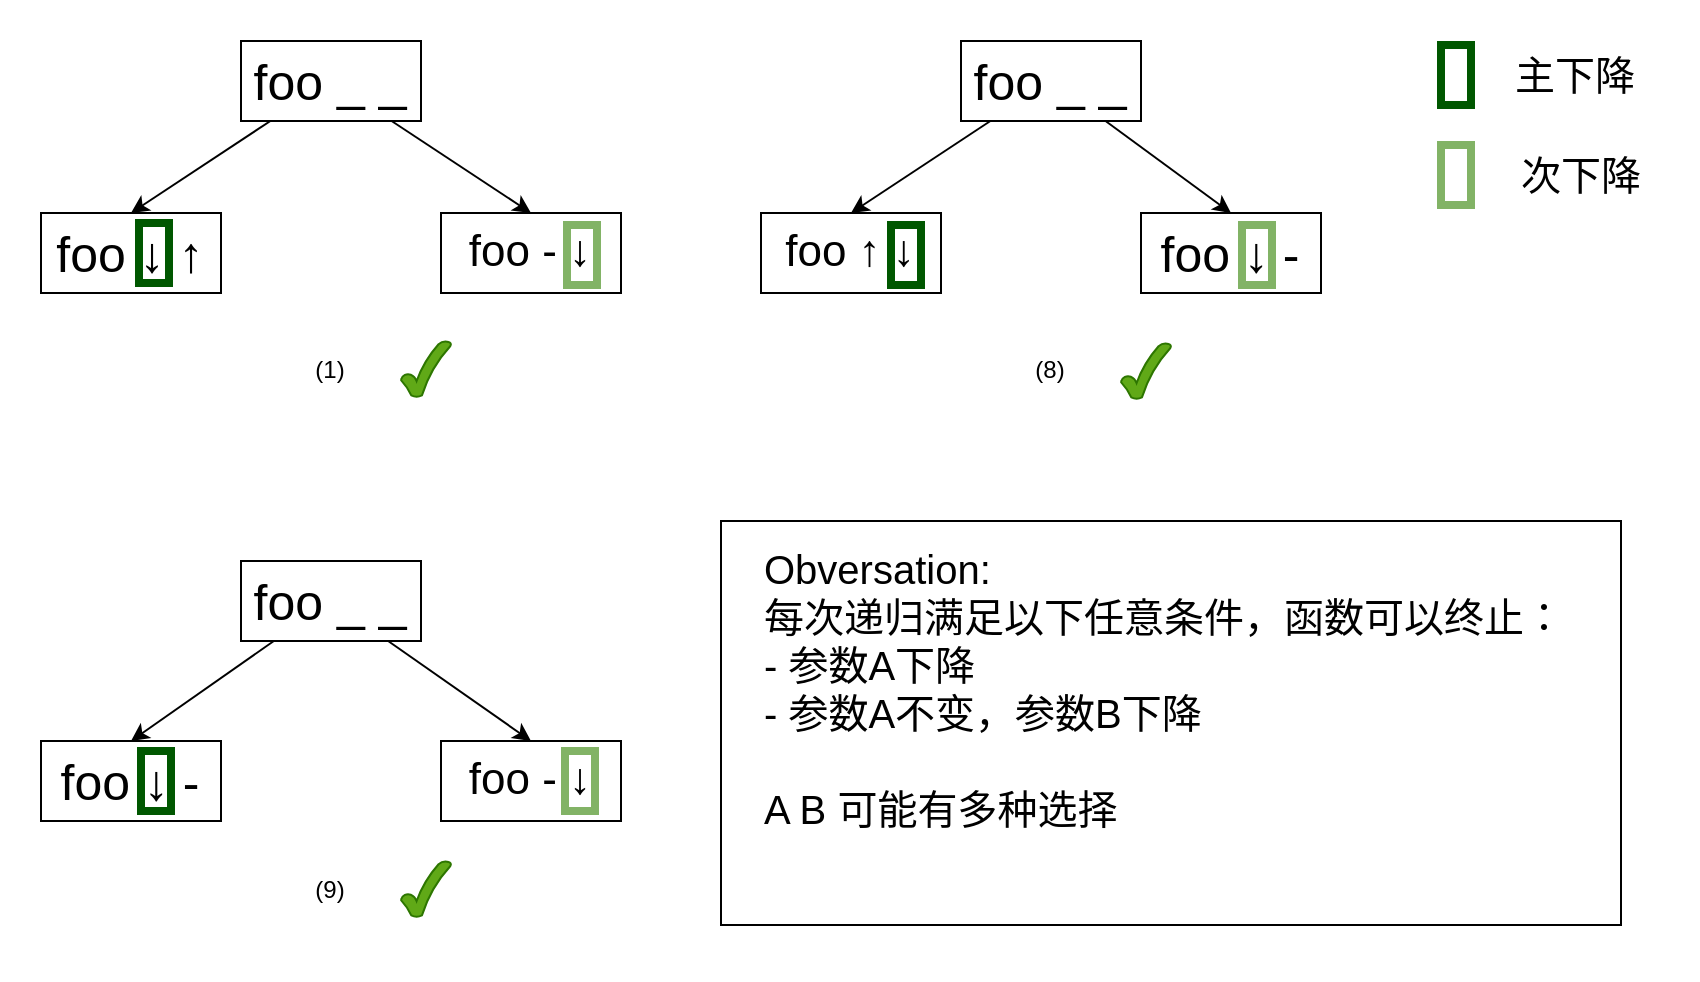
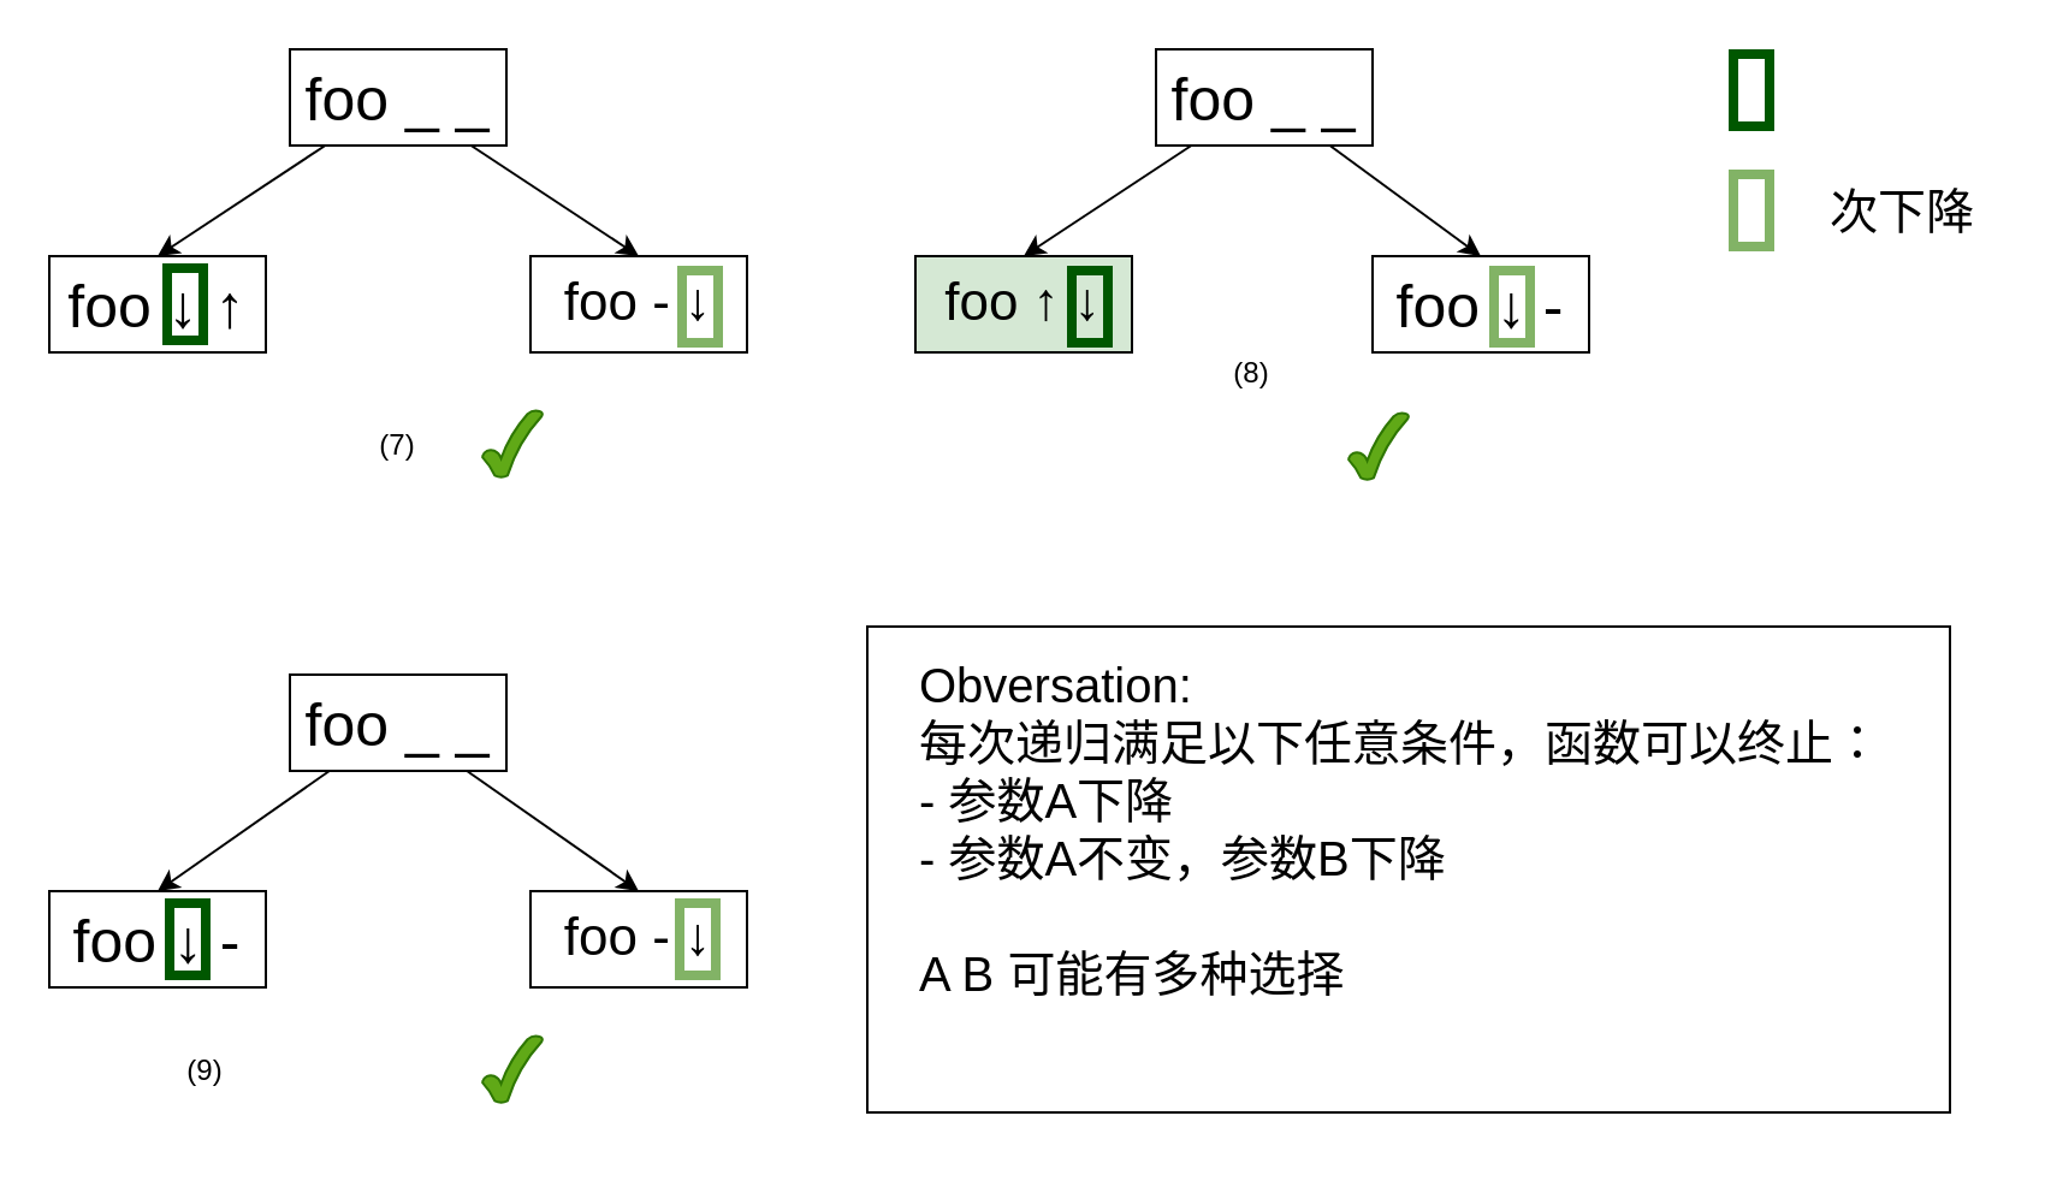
  <mxCell id="0" />
  <mxCell id="1" parent="0" />
  <mxCell id="2" style="edgeStyle=none;rounded=0;orthogonalLoop=1;jettySize=auto;html=1;entryX=0.5;entryY=0;entryDx=0;entryDy=0;" parent="1" source="4" target="5" edge="1"><mxGeometry relative="1" as="geometry" /></mxCell>
  <mxCell id="3" style="edgeStyle=none;rounded=0;orthogonalLoop=1;jettySize=auto;html=1;entryX=0.5;entryY=0;entryDx=0;entryDy=0;" parent="1" source="4" target="6" edge="1"><mxGeometry relative="1" as="geometry" /></mxCell>
  <mxCell id="4" value="foo _ _" style="rounded=0;whiteSpace=wrap;html=1;fontSize=25;" parent="1" vertex="1"><mxGeometry x="120" y="280" width="90" height="40" as="geometry" /></mxCell>
  <mxCell id="5" value="foo&amp;nbsp;↓&amp;nbsp;-" style="rounded=0;whiteSpace=wrap;html=1;fontSize=25;" parent="1" vertex="1"><mxGeometry x="20" y="370" width="90" height="40" as="geometry" /></mxCell>
  <mxCell id="6" value="foo - ↓" style="rounded=0;whiteSpace=wrap;html=1;fontSize=22;" parent="1" vertex="1"><mxGeometry x="220" y="370" width="90" height="40" as="geometry" /></mxCell>
  <mxCell id="7" style="edgeStyle=none;rounded=0;orthogonalLoop=1;jettySize=auto;html=1;entryX=0.5;entryY=0;entryDx=0;entryDy=0;" parent="1" source="9" target="10" edge="1"><mxGeometry relative="1" as="geometry" /></mxCell>
  <mxCell id="8" style="edgeStyle=none;rounded=0;orthogonalLoop=1;jettySize=auto;html=1;entryX=0.5;entryY=0;entryDx=0;entryDy=0;" parent="1" source="9" target="11" edge="1"><mxGeometry relative="1" as="geometry" /></mxCell>
  <mxCell id="9" value="foo _ _" style="rounded=0;whiteSpace=wrap;html=1;fontSize=25;" parent="1" vertex="1"><mxGeometry x="480" y="20" width="90" height="40" as="geometry" /></mxCell>
  <mxCell id="10" value="foo&amp;nbsp;↓&amp;nbsp;-" style="rounded=0;whiteSpace=wrap;html=1;fontSize=25;" parent="1" vertex="1"><mxGeometry x="570" y="106" width="90" height="40" as="geometry" /></mxCell>
- <mxCell id="11" value="foo ↑ ↓" style="rounded=0;whiteSpace=wrap;html=1;fontSize=22;" parent="1" vertex="1"><mxGeometry x="380" y="106" width="90" height="40" as="geometry" /></mxCell>
+ <mxCell id="11" value="foo ↑ ↓" style="rounded=0;whiteSpace=wrap;html=1;fontSize=22;fillColor=#d5e8d4;" parent="1" vertex="1"><mxGeometry x="380" y="106" width="90" height="40" as="geometry" /></mxCell>
  <mxCell id="12" style="edgeStyle=none;rounded=0;orthogonalLoop=1;jettySize=auto;html=1;entryX=0.5;entryY=0;entryDx=0;entryDy=0;" parent="1" source="14" target="15" edge="1"><mxGeometry relative="1" as="geometry" /></mxCell>
  <mxCell id="13" style="edgeStyle=none;rounded=0;orthogonalLoop=1;jettySize=auto;html=1;entryX=0.5;entryY=0;entryDx=0;entryDy=0;" parent="1" source="14" target="16" edge="1"><mxGeometry relative="1" as="geometry" /></mxCell>
  <mxCell id="14" value="foo _ _" style="rounded=0;whiteSpace=wrap;html=1;fontSize=25;" parent="1" vertex="1"><mxGeometry x="120" y="20" width="90" height="40" as="geometry" /></mxCell>
  <mxCell id="15" value="foo ↓ ↑" style="rounded=0;whiteSpace=wrap;html=1;fontSize=25;" parent="1" vertex="1"><mxGeometry x="20" y="106" width="90" height="40" as="geometry" /></mxCell>
  <mxCell id="16" value="foo - ↓" style="rounded=0;whiteSpace=wrap;html=1;fontSize=22;" parent="1" vertex="1"><mxGeometry x="220" y="106" width="90" height="40" as="geometry" /></mxCell>
- <mxCell id="17" value="(1)" style="text;html=1;strokeColor=none;fillColor=none;align=center;verticalAlign=middle;whiteSpace=wrap;rounded=0;" parent="1" vertex="1"><mxGeometry x="135" y="170" width="60" height="30" as="geometry" /></mxCell>
- <mxCell id="18" value="(8)" style="text;html=1;strokeColor=none;fillColor=none;align=center;verticalAlign=middle;whiteSpace=wrap;rounded=0;" parent="1" vertex="1"><mxGeometry x="495" y="170" width="60" height="30" as="geometry" /></mxCell>
- <mxCell id="19" value="(9)" style="text;html=1;strokeColor=none;fillColor=none;align=center;verticalAlign=middle;whiteSpace=wrap;rounded=0;" parent="1" vertex="1"><mxGeometry x="135" y="430" width="60" height="30" as="geometry" /></mxCell>
+ <mxCell id="17" value="(7)" style="text;html=1;strokeColor=none;fillColor=none;align=center;verticalAlign=middle;whiteSpace=wrap;rounded=0;" parent="1" vertex="1"><mxGeometry x="135" y="170" width="60" height="30" as="geometry" /></mxCell>
+ <mxCell id="18" value="(8)" style="text;html=1;strokeColor=none;fillColor=none;align=center;verticalAlign=middle;whiteSpace=wrap;rounded=0;" parent="1" vertex="1"><mxGeometry x="490" y="140" width="60" height="30" as="geometry" /></mxCell>
+ <mxCell id="19" value="(9)" style="text;html=1;strokeColor=none;fillColor=none;align=center;verticalAlign=middle;whiteSpace=wrap;rounded=0;" parent="1" vertex="1"><mxGeometry x="55" y="430" width="60" height="30" as="geometry" /></mxCell>
  <mxCell id="20" value="" style="verticalLabelPosition=bottom;verticalAlign=top;html=1;shape=mxgraph.basic.tick;fillColor=#60a917;fontColor=#ffffff;strokeColor=#2D7600;" parent="1" vertex="1"><mxGeometry x="200" y="170" width="25" height="28" as="geometry" /></mxCell>
  <mxCell id="21" value="" style="verticalLabelPosition=bottom;verticalAlign=top;html=1;shape=mxgraph.basic.tick;fillColor=#60a917;fontColor=#ffffff;strokeColor=#2D7600;" parent="1" vertex="1"><mxGeometry x="560" y="171" width="25" height="28" as="geometry" /></mxCell>
  <mxCell id="22" value="" style="verticalLabelPosition=bottom;verticalAlign=top;html=1;shape=mxgraph.basic.tick;fillColor=#60a917;fontColor=#ffffff;strokeColor=#2D7600;" parent="1" vertex="1"><mxGeometry x="200" y="430" width="25" height="28" as="geometry" /></mxCell>
  <mxCell id="23" value="" style="rounded=0;whiteSpace=wrap;html=1;strokeWidth=4;strokeColor=#82b366;fillColor=none;" parent="1" vertex="1"><mxGeometry x="283" y="112" width="15" height="30" as="geometry" /></mxCell>
  <mxCell id="24" value="" style="rounded=0;whiteSpace=wrap;html=1;strokeWidth=4;strokeColor=#005700;fillColor=none;fontColor=#ffffff;" parent="1" vertex="1"><mxGeometry x="69" y="111" width="15" height="30" as="geometry" /></mxCell>
  <mxCell id="25" value="" style="rounded=0;whiteSpace=wrap;html=1;strokeWidth=4;strokeColor=#005700;fillColor=none;fontColor=#ffffff;" parent="1" vertex="1"><mxGeometry x="70" y="375" width="15" height="30" as="geometry" /></mxCell>
  <mxCell id="26" value="" style="rounded=0;whiteSpace=wrap;html=1;strokeWidth=4;strokeColor=#82b366;fillColor=none;" parent="1" vertex="1"><mxGeometry x="282" y="375" width="15" height="30" as="geometry" /></mxCell>
  <mxCell id="27" value="" style="rounded=0;whiteSpace=wrap;html=1;strokeWidth=4;strokeColor=#005700;fillColor=none;fontColor=#ffffff;" parent="1" vertex="1"><mxGeometry x="445" y="112" width="15" height="30" as="geometry" /></mxCell>
  <mxCell id="28" value="" style="rounded=0;whiteSpace=wrap;html=1;strokeWidth=4;strokeColor=#82b366;fillColor=none;" parent="1" vertex="1"><mxGeometry x="620.5" y="112" width="15" height="30" as="geometry" /></mxCell>
  <mxCell id="29" value="" style="group" parent="1" vertex="1" connectable="0"><mxGeometry x="720" y="22" width="107.5" height="80" as="geometry" /></mxCell>
  <mxCell id="30" value="" style="rounded=0;whiteSpace=wrap;html=1;strokeWidth=4;strokeColor=#005700;fillColor=none;fontColor=#ffffff;" parent="29" vertex="1"><mxGeometry width="15" height="30" as="geometry" /></mxCell>
  <mxCell id="31" value="" style="rounded=0;whiteSpace=wrap;html=1;strokeWidth=4;strokeColor=#82b366;fillColor=none;" parent="29" vertex="1"><mxGeometry y="50" width="15" height="30" as="geometry" /></mxCell>
- <mxCell id="32" value="主下降" style="text;html=1;strokeColor=none;fillColor=none;align=center;verticalAlign=middle;whiteSpace=wrap;rounded=0;fontSize=20;" parent="29" vertex="1"><mxGeometry x="30" width="75" height="30" as="geometry" /></mxCell>
  <mxCell id="33" value="次下降" style="text;html=1;strokeColor=none;fillColor=none;align=center;verticalAlign=middle;whiteSpace=wrap;rounded=0;fontSize=20;" parent="29" vertex="1"><mxGeometry x="32.5" y="50" width="75" height="30" as="geometry" /></mxCell>
  <mxCell id="34" value="&lt;div style=&quot;font-size: 20px;&quot;&gt;Obversation:&lt;/div&gt;&lt;div style=&quot;font-size: 20px;&quot;&gt;每次递归满足以下任意条件，函数可以终止：&lt;/div&gt;&lt;div style=&quot;font-size: 20px;&quot;&gt;- 参数A下降&lt;/div&gt;&lt;div style=&quot;font-size: 20px;&quot;&gt;- 参数A不变，参数B下降&lt;/div&gt;&lt;div style=&quot;font-size: 20px;&quot;&gt;&lt;br style=&quot;font-size: 20px;&quot;&gt;&lt;/div&gt;&lt;div style=&quot;font-size: 20px;&quot;&gt;A B 可能有多种选择&lt;/div&gt;&lt;div style=&quot;font-size: 20px;&quot;&gt;&lt;br style=&quot;font-size: 20px;&quot;&gt;&lt;/div&gt;" style="text;html=1;strokeColor=none;fillColor=none;align=left;verticalAlign=middle;whiteSpace=wrap;rounded=0;fontSize=20;" vertex="1" parent="1"><mxGeometry x="380" y="242" width="420" height="227" as="geometry" /></mxCell>
  <mxCell id="35" value="" style="rounded=0;whiteSpace=wrap;html=1;fontSize=20;fillColor=none;" vertex="1" parent="1"><mxGeometry x="360" y="260" width="450" height="202" as="geometry" /></mxCell>
